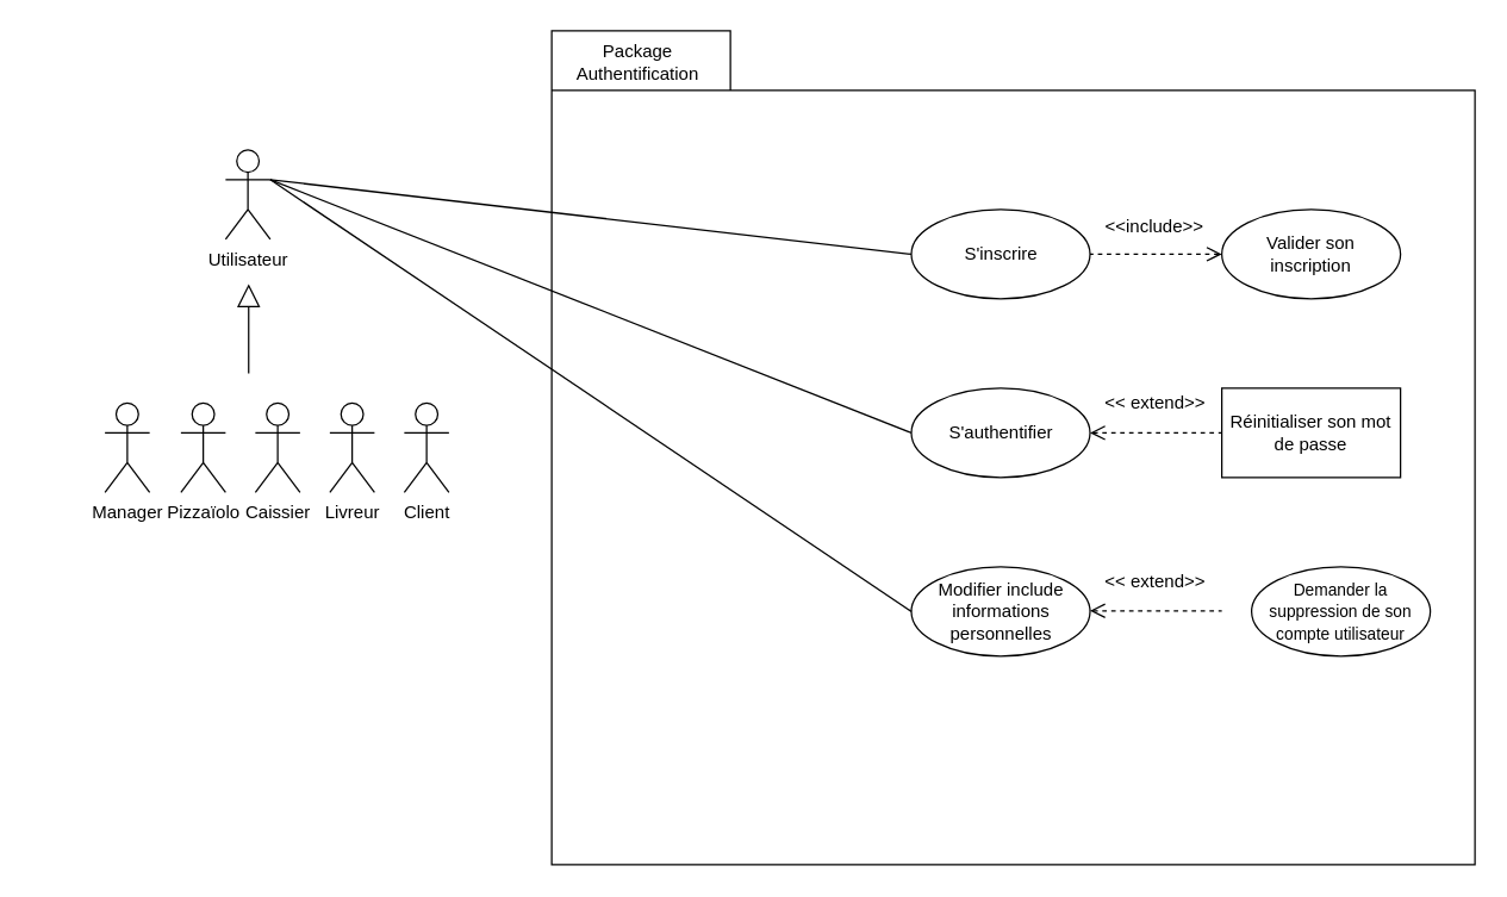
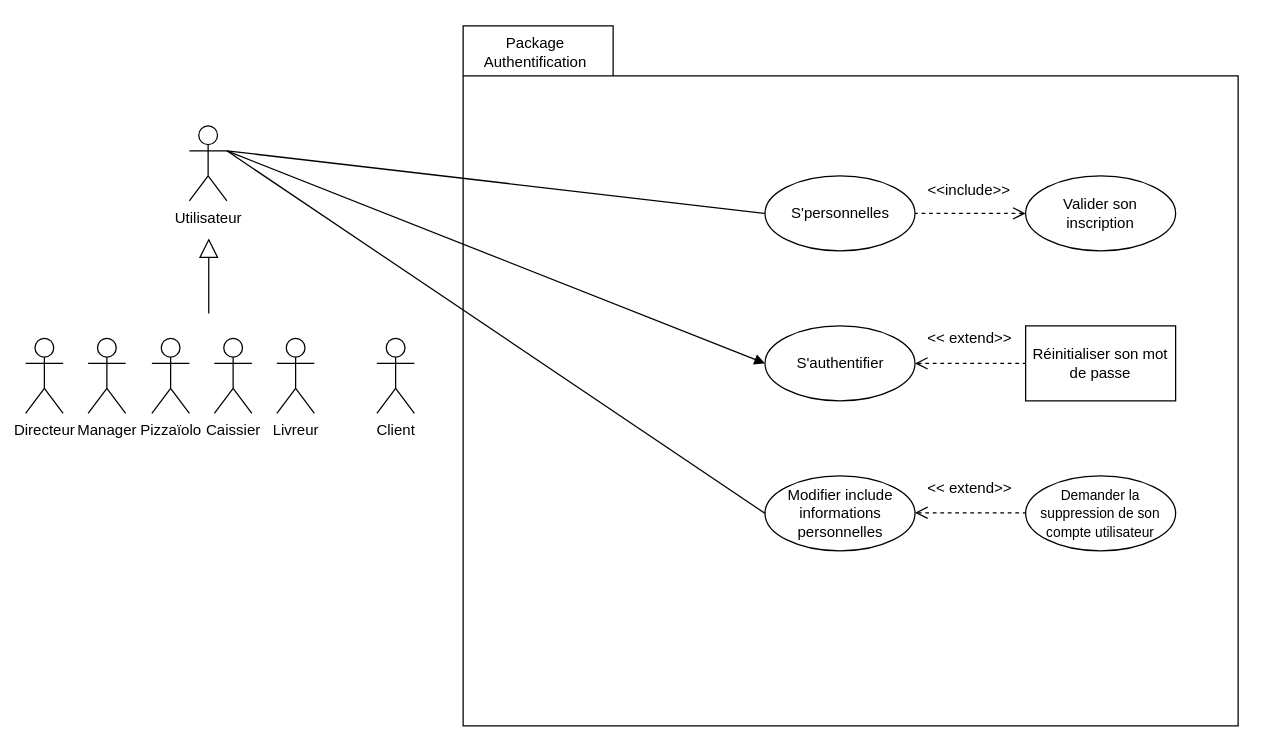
  <mxCell id="0" />
  <mxCell id="1" parent="0" />
  <mxCell id="2" value="" style="group" parent="1" vertex="1" connectable="0"><mxGeometry x="370" y="20" width="620" height="560" as="geometry" /></mxCell>
  <mxCell id="3" value="&lt;div&gt;&lt;br&gt;&lt;/div&gt;&lt;div&gt;&lt;br&gt;&lt;/div&gt;" style="shape=folder;fontStyle=1;spacingTop=10;tabWidth=120;tabHeight=40;tabPosition=left;html=1;fillColor=none;" parent="2" vertex="1"><mxGeometry width="620" height="560" as="geometry" /></mxCell>
  <mxCell id="4" value="Package Authentification" style="text;html=1;strokeColor=none;fillColor=none;align=center;verticalAlign=middle;whiteSpace=wrap;rounded=0;" parent="2" vertex="1"><mxGeometry x="13" y="11" width="90" height="20" as="geometry" /></mxCell>
  <mxCell id="5" value="S'authentifier" style="ellipse;whiteSpace=wrap;html=1;fillColor=none;" parent="2" vertex="1"><mxGeometry x="241.5" y="240" width="120" height="60" as="geometry" /></mxCell>
- <mxCell id="6" value="S'inscrire" style="ellipse;whiteSpace=wrap;html=1;fillColor=none;" parent="2" vertex="1"><mxGeometry x="241.5" y="120" width="120" height="60" as="geometry" /></mxCell>
+ <mxCell id="6" value="S'personnelles" style="ellipse;whiteSpace=wrap;html=1;fillColor=none;" parent="2" vertex="1"><mxGeometry x="241.5" y="120" width="120" height="60" as="geometry" /></mxCell>
  <mxCell id="7" value="Modifier include informations personnelles" style="ellipse;whiteSpace=wrap;html=1;fillColor=none;" parent="2" vertex="1"><mxGeometry x="241.5" y="360" width="120" height="60" as="geometry" /></mxCell>
  <mxCell id="8" value="Valider son&lt;br&gt;inscription" style="ellipse;whiteSpace=wrap;html=1;fillColor=none;" parent="2" vertex="1"><mxGeometry x="450" y="120" width="120" height="60" as="geometry" /></mxCell>
  <mxCell id="9" value="" style="endArrow=none;dashed=1;html=1;exitX=0;exitY=0.5;exitDx=0;exitDy=0;entryX=1;entryY=0.5;entryDx=0;entryDy=0;startArrow=open;startFill=0;endFill=0;endSize=8;startSize=8;" parent="2" source="8" target="6" edge="1"><mxGeometry width="50" height="50" relative="1" as="geometry"><mxPoint x="180" y="260" as="sourcePoint" /><mxPoint x="449" y="150" as="targetPoint" /></mxGeometry></mxCell>
  <mxCell id="10" value="&amp;lt;&amp;lt;include&amp;gt;&amp;gt;" style="text;html=1;strokeColor=none;fillColor=none;align=center;verticalAlign=middle;whiteSpace=wrap;rounded=0;" parent="2" vertex="1"><mxGeometry x="385" y="122" width="40" height="20" as="geometry" /></mxCell>
  <mxCell id="11" value="Réinitialiser son mot de passe" style="whiteSpace=wrap;html=1;fillColor=none;rounded=0;" parent="2" vertex="1"><mxGeometry x="450" y="240" width="120" height="60" as="geometry" /></mxCell>
  <mxCell id="12" value="" style="endArrow=none;dashed=1;html=1;exitX=1;exitY=0.5;exitDx=0;exitDy=0;entryX=0;entryY=0.5;entryDx=0;entryDy=0;startArrow=open;startFill=0;endFill=0;endSize=8;startSize=8;" parent="2" source="5" target="11" edge="1"><mxGeometry width="50" height="50" relative="1" as="geometry"><mxPoint x="180" y="380" as="sourcePoint" /><mxPoint x="751.5" y="370" as="targetPoint" /></mxGeometry></mxCell>
  <mxCell id="13" value="&amp;lt;&amp;lt; extend&amp;gt;&amp;gt;" style="text;html=1;strokeColor=none;fillColor=none;align=center;verticalAlign=middle;whiteSpace=wrap;rounded=0;" parent="2" vertex="1"><mxGeometry x="367.5" y="240" width="75" height="20" as="geometry" /></mxCell>
- <mxCell id="14" value="&lt;font style=&quot;font-size: 11px&quot;&gt;Demander la suppression de son compte utilisateur&lt;/font&gt;" style="ellipse;whiteSpace=wrap;html=1;fillColor=none;" parent="2" vertex="1"><mxGeometry x="470" y="360" width="120" height="60" as="geometry" /></mxCell>
+ <mxCell id="14" value="&lt;font style=&quot;font-size: 11px&quot;&gt;Demander la suppression de son compte utilisateur&lt;/font&gt;" style="ellipse;whiteSpace=wrap;html=1;fillColor=none;" parent="2" vertex="1"><mxGeometry x="450" y="360" width="120" height="60" as="geometry" /></mxCell>
  <mxCell id="15" value="" style="endArrow=none;dashed=1;html=1;exitX=1;exitY=0.5;exitDx=0;exitDy=0;entryX=0;entryY=0.5;entryDx=0;entryDy=0;startArrow=open;startFill=0;endFill=0;endSize=8;startSize=8;" parent="2" edge="1"><mxGeometry width="50" height="50" relative="1" as="geometry"><mxPoint x="361.5" y="389.5" as="sourcePoint" /><mxPoint x="450" y="389.5" as="targetPoint" /></mxGeometry></mxCell>
  <mxCell id="16" value="&amp;lt;&amp;lt; extend&amp;gt;&amp;gt;" style="text;html=1;strokeColor=none;fillColor=none;align=center;verticalAlign=middle;whiteSpace=wrap;rounded=0;" parent="2" vertex="1"><mxGeometry x="367.5" y="360" width="75" height="20" as="geometry" /></mxCell>
  <mxCell id="17" value="Utilisateur" style="shape=umlActor;verticalLabelPosition=bottom;labelBackgroundColor=#ffffff;verticalAlign=top;html=1;outlineConnect=0;" parent="1" vertex="1"><mxGeometry x="151" y="100" width="30" height="60" as="geometry" /></mxCell>
  <mxCell id="18" value="" style="endArrow=none;html=1;entryX=0;entryY=0.5;entryDx=0;entryDy=0;exitX=1;exitY=0.333;exitDx=0;exitDy=0;exitPerimeter=0;" parent="1" source="17" target="7" edge="1"><mxGeometry width="50" height="50" relative="1" as="geometry"><mxPoint x="160" y="240" as="sourcePoint" /><mxPoint x="620" y="290" as="targetPoint" /></mxGeometry></mxCell>
- <mxCell id="19" value="Client" style="shape=umlActor;verticalLabelPosition=bottom;labelBackgroundColor=#ffffff;verticalAlign=top;html=1;outlineConnect=0;" parent="1" vertex="1"><mxGeometry x="271" y="270" width="30" height="60" as="geometry" /></mxCell>
+ <mxCell id="19" value="Client" style="shape=umlActor;verticalLabelPosition=bottom;labelBackgroundColor=#ffffff;verticalAlign=top;html=1;outlineConnect=0;" parent="1" vertex="1"><mxGeometry x="301" y="270" width="30" height="60" as="geometry" /></mxCell>
  <mxCell id="20" value="&lt;div&gt;Manager&lt;/div&gt;" style="shape=umlActor;verticalLabelPosition=bottom;labelBackgroundColor=#ffffff;verticalAlign=top;html=1;outlineConnect=0;" parent="1" vertex="1"><mxGeometry x="70" y="270" width="30" height="60" as="geometry" /></mxCell>
+ <mxCell id="21" value="Directeur" style="shape=umlActor;verticalLabelPosition=bottom;labelBackgroundColor=#ffffff;verticalAlign=top;html=1;outlineConnect=0;" parent="1" vertex="1"><mxGeometry x="20" y="270" width="30" height="60" as="geometry" /></mxCell>
  <mxCell id="22" value="&lt;div&gt;Pizzaïolo&lt;/div&gt;" style="shape=umlActor;verticalLabelPosition=bottom;labelBackgroundColor=#ffffff;verticalAlign=top;html=1;outlineConnect=0;" parent="1" vertex="1"><mxGeometry x="121" y="270" width="30" height="60" as="geometry" /></mxCell>
  <mxCell id="23" value="&lt;div&gt;Caissier&lt;/div&gt;" style="shape=umlActor;verticalLabelPosition=bottom;labelBackgroundColor=#ffffff;verticalAlign=top;html=1;outlineConnect=0;" parent="1" vertex="1"><mxGeometry x="171" y="270" width="30" height="60" as="geometry" /></mxCell>
  <mxCell id="24" value="&lt;div&gt;Livreur&lt;/div&gt;" style="shape=umlActor;verticalLabelPosition=bottom;labelBackgroundColor=#ffffff;verticalAlign=top;html=1;outlineConnect=0;" parent="1" vertex="1"><mxGeometry x="221" y="270" width="30" height="60" as="geometry" /></mxCell>
  <mxCell id="25" value="" style="endArrow=block;html=1;endFill=0;startSize=12;endSize=13;" parent="1" edge="1"><mxGeometry width="50" height="50" relative="1" as="geometry"><mxPoint x="166.5" y="250" as="sourcePoint" /><mxPoint x="166.5" y="190" as="targetPoint" /></mxGeometry></mxCell>
- <mxCell id="26" value="" style="endArrow=none;html=1;entryX=0;entryY=0.5;entryDx=0;entryDy=0;exitX=1;exitY=0.333;exitDx=0;exitDy=0;exitPerimeter=0;" parent="1" source="17" target="5" edge="1"><mxGeometry width="50" height="50" relative="1" as="geometry"><mxPoint x="550" y="280" as="sourcePoint" /><mxPoint x="600" y="230" as="targetPoint" /></mxGeometry></mxCell>
+ <mxCell id="26" value="" style="endArrow=block;html=1;entryX=0;entryY=0.5;entryDx=0;entryDy=0;exitX=1;exitY=0.333;exitDx=0;exitDy=0;exitPerimeter=0;" parent="1" source="17" target="5" edge="1"><mxGeometry width="50" height="50" relative="1" as="geometry"><mxPoint x="550" y="280" as="sourcePoint" /><mxPoint x="600" y="230" as="targetPoint" /></mxGeometry></mxCell>
  <mxCell id="27" value="" style="endArrow=none;html=1;entryX=0;entryY=0.5;entryDx=0;entryDy=0;exitX=1;exitY=0.333;exitDx=0;exitDy=0;exitPerimeter=0;" parent="1" source="17" target="6" edge="1"><mxGeometry width="50" height="50" relative="1" as="geometry"><mxPoint x="550" y="280" as="sourcePoint" /><mxPoint x="600" y="230" as="targetPoint" /></mxGeometry></mxCell>
